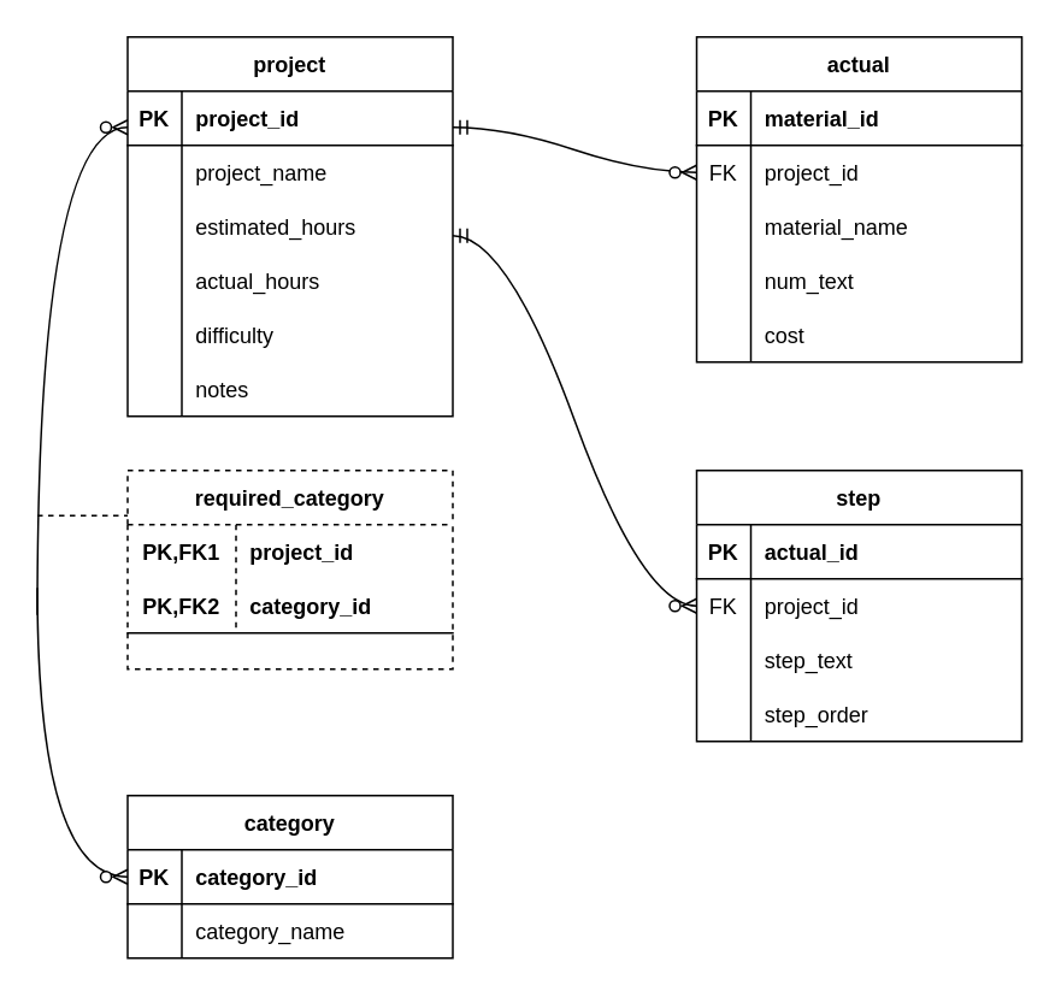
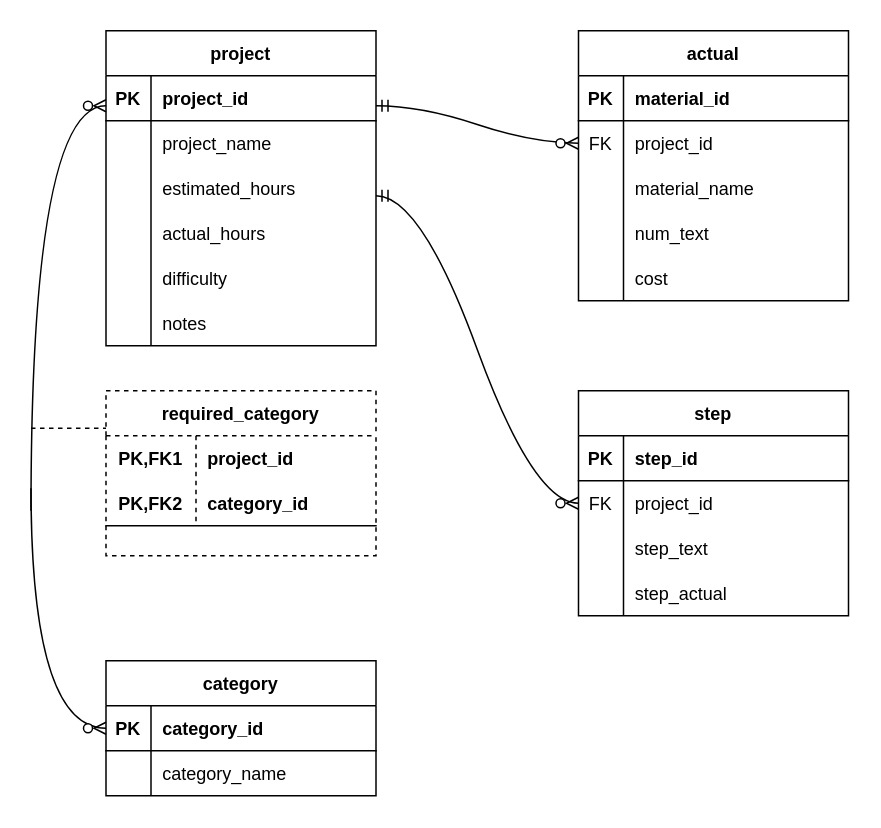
  <mxCell id="0" />
  <mxCell id="1" parent="0" />
  <mxCell id="2" value="project" style="shape=table;startSize=30;container=1;collapsible=1;childLayout=tableLayout;fixedRows=1;rowLines=0;fontStyle=1;align=center;resizeLast=1;" vertex="1" parent="1"><mxGeometry x="70" y="20" width="180" height="210" as="geometry" /></mxCell>
  <mxCell id="3" value="" style="shape=tableRow;horizontal=0;startSize=0;swimlaneHead=0;swimlaneBody=0;fillColor=none;collapsible=0;dropTarget=0;points=[[0,0.5],[1,0.5]];portConstraint=eastwest;top=0;left=0;right=0;bottom=1;" vertex="1" parent="2"><mxGeometry y="30" width="180" height="30" as="geometry" /></mxCell>
  <mxCell id="4" value="PK" style="shape=partialRectangle;connectable=0;fillColor=none;top=0;left=0;bottom=0;right=0;fontStyle=1;overflow=hidden;" vertex="1" parent="3"><mxGeometry width="30" height="30" as="geometry"><mxRectangle width="30" height="30" as="alternateBounds" /></mxGeometry></mxCell>
  <mxCell id="5" value="project_id" style="shape=partialRectangle;connectable=0;fillColor=none;top=0;left=0;bottom=0;right=0;align=left;spacingLeft=6;fontStyle=1;overflow=hidden;" vertex="1" parent="3"><mxGeometry x="30" width="150" height="30" as="geometry"><mxRectangle width="150" height="30" as="alternateBounds" /></mxGeometry></mxCell>
  <mxCell id="6" value="" style="shape=tableRow;horizontal=0;startSize=0;swimlaneHead=0;swimlaneBody=0;fillColor=none;collapsible=0;dropTarget=0;points=[[0,0.5],[1,0.5]];portConstraint=eastwest;top=0;left=0;right=0;bottom=0;" vertex="1" parent="2"><mxGeometry y="60" width="180" height="30" as="geometry" /></mxCell>
  <mxCell id="7" value="" style="shape=partialRectangle;connectable=0;fillColor=none;top=0;left=0;bottom=0;right=0;editable=1;overflow=hidden;" vertex="1" parent="6"><mxGeometry width="30" height="30" as="geometry"><mxRectangle width="30" height="30" as="alternateBounds" /></mxGeometry></mxCell>
  <mxCell id="8" value="project_name" style="shape=partialRectangle;connectable=0;fillColor=none;top=0;left=0;bottom=0;right=0;align=left;spacingLeft=6;overflow=hidden;" vertex="1" parent="6"><mxGeometry x="30" width="150" height="30" as="geometry"><mxRectangle width="150" height="30" as="alternateBounds" /></mxGeometry></mxCell>
  <mxCell id="9" value="" style="shape=tableRow;horizontal=0;startSize=0;swimlaneHead=0;swimlaneBody=0;fillColor=none;collapsible=0;dropTarget=0;points=[[0,0.5],[1,0.5]];portConstraint=eastwest;top=0;left=0;right=0;bottom=0;" vertex="1" parent="2"><mxGeometry y="90" width="180" height="30" as="geometry" /></mxCell>
  <mxCell id="10" value="" style="shape=partialRectangle;connectable=0;fillColor=none;top=0;left=0;bottom=0;right=0;editable=1;overflow=hidden;" vertex="1" parent="9"><mxGeometry width="30" height="30" as="geometry"><mxRectangle width="30" height="30" as="alternateBounds" /></mxGeometry></mxCell>
  <mxCell id="11" value="estimated_hours" style="shape=partialRectangle;connectable=0;fillColor=none;top=0;left=0;bottom=0;right=0;align=left;spacingLeft=6;overflow=hidden;" vertex="1" parent="9"><mxGeometry x="30" width="150" height="30" as="geometry"><mxRectangle width="150" height="30" as="alternateBounds" /></mxGeometry></mxCell>
  <mxCell id="12" value="" style="shape=tableRow;horizontal=0;startSize=0;swimlaneHead=0;swimlaneBody=0;fillColor=none;collapsible=0;dropTarget=0;points=[[0,0.5],[1,0.5]];portConstraint=eastwest;top=0;left=0;right=0;bottom=0;" vertex="1" parent="2"><mxGeometry y="120" width="180" height="30" as="geometry" /></mxCell>
  <mxCell id="13" value="" style="shape=partialRectangle;connectable=0;fillColor=none;top=0;left=0;bottom=0;right=0;editable=1;overflow=hidden;" vertex="1" parent="12"><mxGeometry width="30" height="30" as="geometry"><mxRectangle width="30" height="30" as="alternateBounds" /></mxGeometry></mxCell>
  <mxCell id="14" value="actual_hours" style="shape=partialRectangle;connectable=0;fillColor=none;top=0;left=0;bottom=0;right=0;align=left;spacingLeft=6;overflow=hidden;" vertex="1" parent="12"><mxGeometry x="30" width="150" height="30" as="geometry"><mxRectangle width="150" height="30" as="alternateBounds" /></mxGeometry></mxCell>
  <mxCell id="15" style="shape=tableRow;horizontal=0;startSize=0;swimlaneHead=0;swimlaneBody=0;fillColor=none;collapsible=0;dropTarget=0;points=[[0,0.5],[1,0.5]];portConstraint=eastwest;top=0;left=0;right=0;bottom=0;" vertex="1" parent="2"><mxGeometry y="150" width="180" height="30" as="geometry" /></mxCell>
  <mxCell id="16" style="shape=partialRectangle;connectable=0;fillColor=none;top=0;left=0;bottom=0;right=0;editable=1;overflow=hidden;" vertex="1" parent="15"><mxGeometry width="30" height="30" as="geometry"><mxRectangle width="30" height="30" as="alternateBounds" /></mxGeometry></mxCell>
  <mxCell id="17" value="difficulty" style="shape=partialRectangle;connectable=0;fillColor=none;top=0;left=0;bottom=0;right=0;align=left;spacingLeft=6;overflow=hidden;" vertex="1" parent="15"><mxGeometry x="30" width="150" height="30" as="geometry"><mxRectangle width="150" height="30" as="alternateBounds" /></mxGeometry></mxCell>
  <mxCell id="18" style="shape=tableRow;horizontal=0;startSize=0;swimlaneHead=0;swimlaneBody=0;fillColor=none;collapsible=0;dropTarget=0;points=[[0,0.5],[1,0.5]];portConstraint=eastwest;top=0;left=0;right=0;bottom=0;" vertex="1" parent="2"><mxGeometry y="180" width="180" height="30" as="geometry" /></mxCell>
  <mxCell id="19" style="shape=partialRectangle;connectable=0;fillColor=none;top=0;left=0;bottom=0;right=0;editable=1;overflow=hidden;" vertex="1" parent="18"><mxGeometry width="30" height="30" as="geometry"><mxRectangle width="30" height="30" as="alternateBounds" /></mxGeometry></mxCell>
  <mxCell id="20" value="notes" style="shape=partialRectangle;connectable=0;fillColor=none;top=0;left=0;bottom=0;right=0;align=left;spacingLeft=6;overflow=hidden;" vertex="1" parent="18"><mxGeometry x="30" width="150" height="30" as="geometry"><mxRectangle width="150" height="30" as="alternateBounds" /></mxGeometry></mxCell>
  <mxCell id="21" value="actual" style="shape=table;startSize=30;container=1;collapsible=1;childLayout=tableLayout;fixedRows=1;rowLines=0;fontStyle=1;align=center;resizeLast=1;" vertex="1" parent="1"><mxGeometry x="385" y="20" width="180" height="180" as="geometry" /></mxCell>
  <mxCell id="22" value="" style="shape=tableRow;horizontal=0;startSize=0;swimlaneHead=0;swimlaneBody=0;fillColor=none;collapsible=0;dropTarget=0;points=[[0,0.5],[1,0.5]];portConstraint=eastwest;top=0;left=0;right=0;bottom=1;" vertex="1" parent="21"><mxGeometry y="30" width="180" height="30" as="geometry" /></mxCell>
  <mxCell id="23" value="PK" style="shape=partialRectangle;connectable=0;fillColor=none;top=0;left=0;bottom=0;right=0;fontStyle=1;overflow=hidden;" vertex="1" parent="22"><mxGeometry width="30" height="30" as="geometry"><mxRectangle width="30" height="30" as="alternateBounds" /></mxGeometry></mxCell>
  <mxCell id="24" value="material_id" style="shape=partialRectangle;connectable=0;fillColor=none;top=0;left=0;bottom=0;right=0;align=left;spacingLeft=6;fontStyle=1;overflow=hidden;" vertex="1" parent="22"><mxGeometry x="30" width="150" height="30" as="geometry"><mxRectangle width="150" height="30" as="alternateBounds" /></mxGeometry></mxCell>
  <mxCell id="25" value="" style="shape=tableRow;horizontal=0;startSize=0;swimlaneHead=0;swimlaneBody=0;fillColor=none;collapsible=0;dropTarget=0;points=[[0,0.5],[1,0.5]];portConstraint=eastwest;top=0;left=0;right=0;bottom=0;" vertex="1" parent="21"><mxGeometry y="60" width="180" height="30" as="geometry" /></mxCell>
  <mxCell id="26" value="FK" style="shape=partialRectangle;connectable=0;fillColor=none;top=0;left=0;bottom=0;right=0;editable=1;overflow=hidden;" vertex="1" parent="25"><mxGeometry width="30" height="30" as="geometry"><mxRectangle width="30" height="30" as="alternateBounds" /></mxGeometry></mxCell>
  <mxCell id="27" value="project_id" style="shape=partialRectangle;connectable=0;fillColor=none;top=0;left=0;bottom=0;right=0;align=left;spacingLeft=6;overflow=hidden;" vertex="1" parent="25"><mxGeometry x="30" width="150" height="30" as="geometry"><mxRectangle width="150" height="30" as="alternateBounds" /></mxGeometry></mxCell>
  <mxCell id="28" value="" style="shape=tableRow;horizontal=0;startSize=0;swimlaneHead=0;swimlaneBody=0;fillColor=none;collapsible=0;dropTarget=0;points=[[0,0.5],[1,0.5]];portConstraint=eastwest;top=0;left=0;right=0;bottom=0;" vertex="1" parent="21"><mxGeometry y="90" width="180" height="30" as="geometry" /></mxCell>
  <mxCell id="29" value="" style="shape=partialRectangle;connectable=0;fillColor=none;top=0;left=0;bottom=0;right=0;editable=1;overflow=hidden;" vertex="1" parent="28"><mxGeometry width="30" height="30" as="geometry"><mxRectangle width="30" height="30" as="alternateBounds" /></mxGeometry></mxCell>
  <mxCell id="30" value="material_name" style="shape=partialRectangle;connectable=0;fillColor=none;top=0;left=0;bottom=0;right=0;align=left;spacingLeft=6;overflow=hidden;" vertex="1" parent="28"><mxGeometry x="30" width="150" height="30" as="geometry"><mxRectangle width="150" height="30" as="alternateBounds" /></mxGeometry></mxCell>
  <mxCell id="31" value="" style="shape=tableRow;horizontal=0;startSize=0;swimlaneHead=0;swimlaneBody=0;fillColor=none;collapsible=0;dropTarget=0;points=[[0,0.5],[1,0.5]];portConstraint=eastwest;top=0;left=0;right=0;bottom=0;" vertex="1" parent="21"><mxGeometry y="120" width="180" height="30" as="geometry" /></mxCell>
  <mxCell id="32" value="" style="shape=partialRectangle;connectable=0;fillColor=none;top=0;left=0;bottom=0;right=0;editable=1;overflow=hidden;" vertex="1" parent="31"><mxGeometry width="30" height="30" as="geometry"><mxRectangle width="30" height="30" as="alternateBounds" /></mxGeometry></mxCell>
  <mxCell id="33" value="num_text" style="shape=partialRectangle;connectable=0;fillColor=none;top=0;left=0;bottom=0;right=0;align=left;spacingLeft=6;overflow=hidden;" vertex="1" parent="31"><mxGeometry x="30" width="150" height="30" as="geometry"><mxRectangle width="150" height="30" as="alternateBounds" /></mxGeometry></mxCell>
  <mxCell id="34" style="shape=tableRow;horizontal=0;startSize=0;swimlaneHead=0;swimlaneBody=0;fillColor=none;collapsible=0;dropTarget=0;points=[[0,0.5],[1,0.5]];portConstraint=eastwest;top=0;left=0;right=0;bottom=0;" vertex="1" parent="21"><mxGeometry y="150" width="180" height="30" as="geometry" /></mxCell>
  <mxCell id="35" style="shape=partialRectangle;connectable=0;fillColor=none;top=0;left=0;bottom=0;right=0;editable=1;overflow=hidden;" vertex="1" parent="34"><mxGeometry width="30" height="30" as="geometry"><mxRectangle width="30" height="30" as="alternateBounds" /></mxGeometry></mxCell>
  <mxCell id="36" value="cost" style="shape=partialRectangle;connectable=0;fillColor=none;top=0;left=0;bottom=0;right=0;align=left;spacingLeft=6;overflow=hidden;" vertex="1" parent="34"><mxGeometry x="30" width="150" height="30" as="geometry"><mxRectangle width="150" height="30" as="alternateBounds" /></mxGeometry></mxCell>
  <mxCell id="37" value="step" style="shape=table;startSize=30;container=1;collapsible=1;childLayout=tableLayout;fixedRows=1;rowLines=0;fontStyle=1;align=center;resizeLast=1;" vertex="1" parent="1"><mxGeometry x="385" y="260" width="180" height="150" as="geometry" /></mxCell>
  <mxCell id="38" value="" style="shape=tableRow;horizontal=0;startSize=0;swimlaneHead=0;swimlaneBody=0;fillColor=none;collapsible=0;dropTarget=0;points=[[0,0.5],[1,0.5]];portConstraint=eastwest;top=0;left=0;right=0;bottom=1;" vertex="1" parent="37"><mxGeometry y="30" width="180" height="30" as="geometry" /></mxCell>
  <mxCell id="39" value="PK" style="shape=partialRectangle;connectable=0;fillColor=none;top=0;left=0;bottom=0;right=0;fontStyle=1;overflow=hidden;" vertex="1" parent="38"><mxGeometry width="30" height="30" as="geometry"><mxRectangle width="30" height="30" as="alternateBounds" /></mxGeometry></mxCell>
- <mxCell id="40" value="actual_id" style="shape=partialRectangle;connectable=0;fillColor=none;top=0;left=0;bottom=0;right=0;align=left;spacingLeft=6;fontStyle=1;overflow=hidden;" vertex="1" parent="38"><mxGeometry x="30" width="150" height="30" as="geometry"><mxRectangle width="150" height="30" as="alternateBounds" /></mxGeometry></mxCell>
+ <mxCell id="40" value="step_id" style="shape=partialRectangle;connectable=0;fillColor=none;top=0;left=0;bottom=0;right=0;align=left;spacingLeft=6;fontStyle=1;overflow=hidden;" vertex="1" parent="38"><mxGeometry x="30" width="150" height="30" as="geometry"><mxRectangle width="150" height="30" as="alternateBounds" /></mxGeometry></mxCell>
  <mxCell id="41" value="" style="shape=tableRow;horizontal=0;startSize=0;swimlaneHead=0;swimlaneBody=0;fillColor=none;collapsible=0;dropTarget=0;points=[[0,0.5],[1,0.5]];portConstraint=eastwest;top=0;left=0;right=0;bottom=0;" vertex="1" parent="37"><mxGeometry y="60" width="180" height="30" as="geometry" /></mxCell>
  <mxCell id="42" value="FK" style="shape=partialRectangle;connectable=0;fillColor=none;top=0;left=0;bottom=0;right=0;editable=1;overflow=hidden;" vertex="1" parent="41"><mxGeometry width="30" height="30" as="geometry"><mxRectangle width="30" height="30" as="alternateBounds" /></mxGeometry></mxCell>
  <mxCell id="43" value="project_id" style="shape=partialRectangle;connectable=0;fillColor=none;top=0;left=0;bottom=0;right=0;align=left;spacingLeft=6;overflow=hidden;" vertex="1" parent="41"><mxGeometry x="30" width="150" height="30" as="geometry"><mxRectangle width="150" height="30" as="alternateBounds" /></mxGeometry></mxCell>
  <mxCell id="44" value="" style="shape=tableRow;horizontal=0;startSize=0;swimlaneHead=0;swimlaneBody=0;fillColor=none;collapsible=0;dropTarget=0;points=[[0,0.5],[1,0.5]];portConstraint=eastwest;top=0;left=0;right=0;bottom=0;" vertex="1" parent="37"><mxGeometry y="90" width="180" height="30" as="geometry" /></mxCell>
  <mxCell id="45" value="" style="shape=partialRectangle;connectable=0;fillColor=none;top=0;left=0;bottom=0;right=0;editable=1;overflow=hidden;" vertex="1" parent="44"><mxGeometry width="30" height="30" as="geometry"><mxRectangle width="30" height="30" as="alternateBounds" /></mxGeometry></mxCell>
  <mxCell id="46" value="step_text" style="shape=partialRectangle;connectable=0;fillColor=none;top=0;left=0;bottom=0;right=0;align=left;spacingLeft=6;overflow=hidden;" vertex="1" parent="44"><mxGeometry x="30" width="150" height="30" as="geometry"><mxRectangle width="150" height="30" as="alternateBounds" /></mxGeometry></mxCell>
  <mxCell id="47" value="" style="shape=tableRow;horizontal=0;startSize=0;swimlaneHead=0;swimlaneBody=0;fillColor=none;collapsible=0;dropTarget=0;points=[[0,0.5],[1,0.5]];portConstraint=eastwest;top=0;left=0;right=0;bottom=0;" vertex="1" parent="37"><mxGeometry y="120" width="180" height="30" as="geometry" /></mxCell>
  <mxCell id="48" value="" style="shape=partialRectangle;connectable=0;fillColor=none;top=0;left=0;bottom=0;right=0;editable=1;overflow=hidden;" vertex="1" parent="47"><mxGeometry width="30" height="30" as="geometry"><mxRectangle width="30" height="30" as="alternateBounds" /></mxGeometry></mxCell>
- <mxCell id="49" value="step_order" style="shape=partialRectangle;connectable=0;fillColor=none;top=0;left=0;bottom=0;right=0;align=left;spacingLeft=6;overflow=hidden;" vertex="1" parent="47"><mxGeometry x="30" width="150" height="30" as="geometry"><mxRectangle width="150" height="30" as="alternateBounds" /></mxGeometry></mxCell>
+ <mxCell id="49" value="step_actual" style="shape=partialRectangle;connectable=0;fillColor=none;top=0;left=0;bottom=0;right=0;align=left;spacingLeft=6;overflow=hidden;" vertex="1" parent="47"><mxGeometry x="30" width="150" height="30" as="geometry"><mxRectangle width="150" height="30" as="alternateBounds" /></mxGeometry></mxCell>
  <mxCell id="50" value="category" style="shape=table;startSize=30;container=1;collapsible=1;childLayout=tableLayout;fixedRows=1;rowLines=0;fontStyle=1;align=center;resizeLast=1;" vertex="1" parent="1"><mxGeometry x="70" y="440" width="180" height="90" as="geometry" /></mxCell>
  <mxCell id="51" value="" style="shape=tableRow;horizontal=0;startSize=0;swimlaneHead=0;swimlaneBody=0;fillColor=none;collapsible=0;dropTarget=0;points=[[0,0.5],[1,0.5]];portConstraint=eastwest;top=0;left=0;right=0;bottom=1;" vertex="1" parent="50"><mxGeometry y="30" width="180" height="30" as="geometry" /></mxCell>
  <mxCell id="52" value="PK" style="shape=partialRectangle;connectable=0;fillColor=none;top=0;left=0;bottom=0;right=0;fontStyle=1;overflow=hidden;" vertex="1" parent="51"><mxGeometry width="30" height="30" as="geometry"><mxRectangle width="30" height="30" as="alternateBounds" /></mxGeometry></mxCell>
  <mxCell id="53" value="category_id" style="shape=partialRectangle;connectable=0;fillColor=none;top=0;left=0;bottom=0;right=0;align=left;spacingLeft=6;fontStyle=1;overflow=hidden;" vertex="1" parent="51"><mxGeometry x="30" width="150" height="30" as="geometry"><mxRectangle width="150" height="30" as="alternateBounds" /></mxGeometry></mxCell>
  <mxCell id="54" value="" style="shape=tableRow;horizontal=0;startSize=0;swimlaneHead=0;swimlaneBody=0;fillColor=none;collapsible=0;dropTarget=0;points=[[0,0.5],[1,0.5]];portConstraint=eastwest;top=0;left=0;right=0;bottom=0;" vertex="1" parent="50"><mxGeometry y="60" width="180" height="30" as="geometry" /></mxCell>
  <mxCell id="55" value="" style="shape=partialRectangle;connectable=0;fillColor=none;top=0;left=0;bottom=0;right=0;editable=1;overflow=hidden;" vertex="1" parent="54"><mxGeometry width="30" height="30" as="geometry"><mxRectangle width="30" height="30" as="alternateBounds" /></mxGeometry></mxCell>
  <mxCell id="56" value="category_name" style="shape=partialRectangle;connectable=0;fillColor=none;top=0;left=0;bottom=0;right=0;align=left;spacingLeft=6;overflow=hidden;" vertex="1" parent="54"><mxGeometry x="30" width="150" height="30" as="geometry"><mxRectangle width="150" height="30" as="alternateBounds" /></mxGeometry></mxCell>
  <mxCell id="57" value="required_category" style="shape=table;startSize=30;container=1;collapsible=1;childLayout=tableLayout;fixedRows=1;rowLines=0;fontStyle=1;align=center;resizeLast=1;dashed=1;" vertex="1" parent="1"><mxGeometry x="70" y="260" width="180" height="110" as="geometry" /></mxCell>
  <mxCell id="58" value="" style="shape=tableRow;horizontal=0;startSize=0;swimlaneHead=0;swimlaneBody=0;fillColor=none;collapsible=0;dropTarget=0;points=[[0,0.5],[1,0.5]];portConstraint=eastwest;top=0;left=0;right=0;bottom=0;" vertex="1" parent="57"><mxGeometry y="30" width="180" height="30" as="geometry" /></mxCell>
  <mxCell id="59" value="PK,FK1" style="shape=partialRectangle;connectable=0;fillColor=none;top=0;left=0;bottom=0;right=0;fontStyle=1;overflow=hidden;" vertex="1" parent="58"><mxGeometry width="60" height="30" as="geometry"><mxRectangle width="60" height="30" as="alternateBounds" /></mxGeometry></mxCell>
  <mxCell id="60" value="project_id" style="shape=partialRectangle;connectable=0;fillColor=none;top=0;left=0;bottom=0;right=0;align=left;spacingLeft=6;fontStyle=1;overflow=hidden;" vertex="1" parent="58"><mxGeometry x="60" width="120" height="30" as="geometry"><mxRectangle width="120" height="30" as="alternateBounds" /></mxGeometry></mxCell>
  <mxCell id="61" value="" style="shape=tableRow;horizontal=0;startSize=0;swimlaneHead=0;swimlaneBody=0;fillColor=none;collapsible=0;dropTarget=0;points=[[0,0.5],[1,0.5]];portConstraint=eastwest;top=0;left=0;right=0;bottom=1;" vertex="1" parent="57"><mxGeometry y="60" width="180" height="30" as="geometry" /></mxCell>
  <mxCell id="62" value="PK,FK2" style="shape=partialRectangle;connectable=0;fillColor=none;top=0;left=0;bottom=0;right=0;fontStyle=1;overflow=hidden;" vertex="1" parent="61"><mxGeometry width="60" height="30" as="geometry"><mxRectangle width="60" height="30" as="alternateBounds" /></mxGeometry></mxCell>
  <mxCell id="63" value="category_id" style="shape=partialRectangle;connectable=0;fillColor=none;top=0;left=0;bottom=0;right=0;align=left;spacingLeft=6;fontStyle=1;overflow=hidden;" vertex="1" parent="61"><mxGeometry x="60" width="120" height="30" as="geometry"><mxRectangle width="120" height="30" as="alternateBounds" /></mxGeometry></mxCell>
  <mxCell id="64" value="" style="edgeStyle=orthogonalEdgeStyle;fontSize=12;html=1;endArrow=ERzeroToMany;endFill=1;startArrow=none;rounded=0;curved=1;" edge="1" parent="1"><mxGeometry width="100" height="100" relative="1" as="geometry"><mxPoint x="20" y="340" as="sourcePoint" /><mxPoint x="70" y="70" as="targetPoint" /><Array as="points"><mxPoint x="20" y="70" /></Array></mxGeometry></mxCell>
  <mxCell id="65" value="" style="edgeStyle=orthogonalEdgeStyle;fontSize=12;html=1;endArrow=none;endFill=1;startArrow=ERzeroToMany;rounded=0;exitX=0;exitY=0.5;exitDx=0;exitDy=0;curved=1;" edge="1" parent="1" source="50"><mxGeometry width="100" height="100" relative="1" as="geometry"><mxPoint x="70" y="485" as="sourcePoint" /><mxPoint x="20" y="325" as="targetPoint" /><Array as="points"><mxPoint x="20" y="485" /></Array></mxGeometry></mxCell>
  <mxCell id="66" value="" style="line;strokeWidth=1;rotatable=0;dashed=1;labelPosition=right;align=left;verticalAlign=middle;spacingTop=0;spacingLeft=6;points=[];portConstraint=eastwest;" vertex="1" parent="1"><mxGeometry x="20" y="280" width="50" height="10" as="geometry" /></mxCell>
  <mxCell id="67" value="" style="edgeStyle=entityRelationEdgeStyle;fontSize=12;html=1;endArrow=ERzeroToMany;startArrow=ERmandOne;rounded=0;curved=1;entryX=0;entryY=0.5;entryDx=0;entryDy=0;" edge="1" parent="1" target="25"><mxGeometry width="100" height="100" relative="1" as="geometry"><mxPoint x="250" y="70" as="sourcePoint" /><mxPoint x="370" y="98" as="targetPoint" /></mxGeometry></mxCell>
  <mxCell id="68" value="" style="edgeStyle=entityRelationEdgeStyle;fontSize=12;html=1;endArrow=ERzeroToMany;startArrow=ERmandOne;rounded=0;curved=1;entryX=0;entryY=0.5;entryDx=0;entryDy=0;" edge="1" parent="1" target="41"><mxGeometry width="100" height="100" relative="1" as="geometry"><mxPoint x="250" y="130" as="sourcePoint" /><mxPoint x="350" y="30" as="targetPoint" /></mxGeometry></mxCell>
